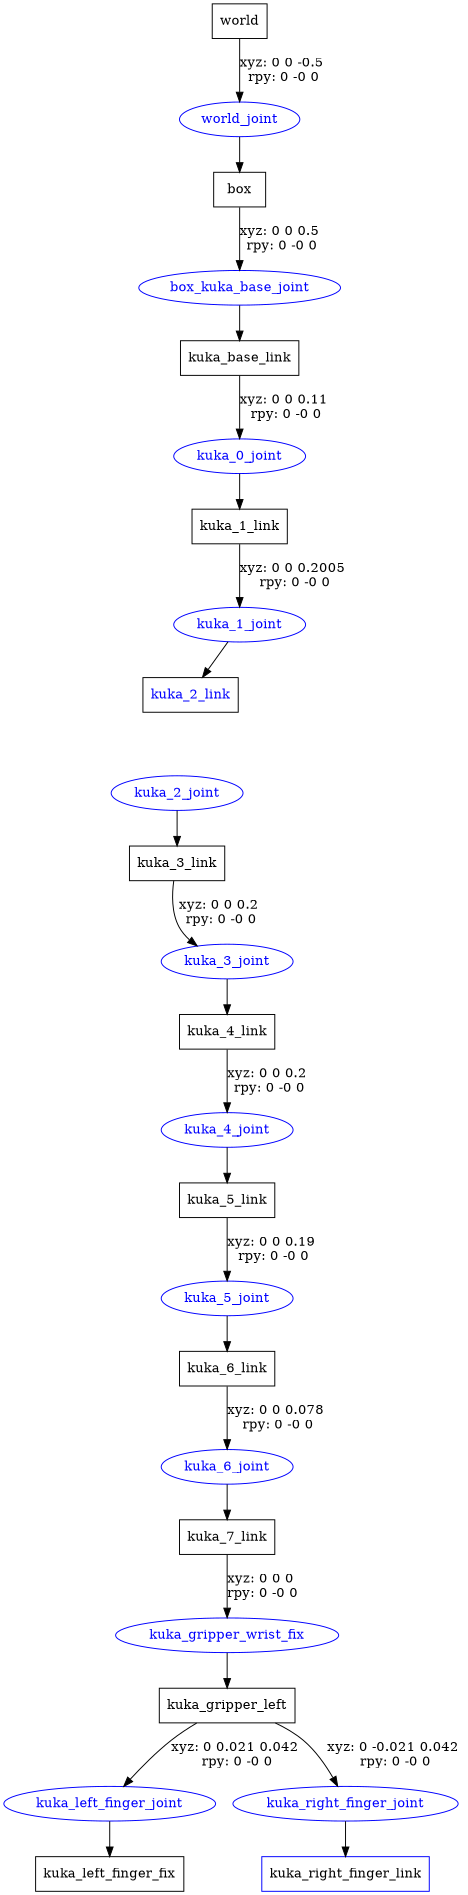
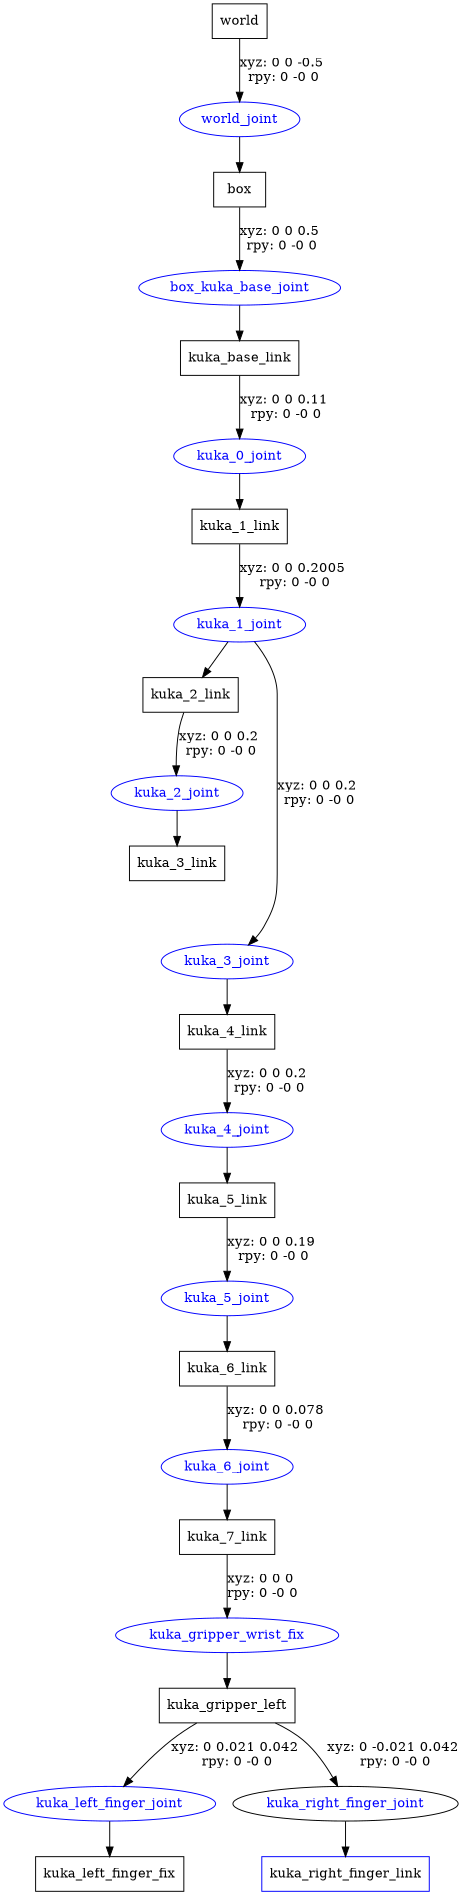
  digraph {
    node [shape=box color=blue]
    n1 [label=world color=""]
    world_joint [fontcolor=blue shape=ellipse]
    n3 [label=box color=""]
    box_kuka_base_joint [fontcolor=blue shape=ellipse]
    n5 [label=kuka_base_link color=""]
    kuka_0_joint [fontcolor=blue shape=ellipse]
    n7 [label=kuka_1_link color=""]
    kuka_1_joint [fontcolor=blue shape=ellipse]
-   n9 [label=kuka_2_link fontcolor=blue color=""]
+   n9 [label=kuka_2_link color=""]
    kuka_2_joint [fontcolor=blue shape=ellipse]
    n11 [label=kuka_3_link color=""]
    kuka_3_joint [fontcolor=blue shape=ellipse]
    n13 [label=kuka_4_link color=""]
    kuka_4_joint [fontcolor=blue shape=ellipse]
    n15 [label=kuka_5_link color=""]
    kuka_5_joint [fontcolor=blue shape=ellipse]
    n17 [label=kuka_6_link color=""]
    kuka_6_joint [fontcolor=blue shape=ellipse]
    n19 [label=kuka_7_link color=""]
    kuka_gripper_wrist_fix [fontcolor=blue shape=ellipse]
    n21 [label=kuka_gripper_left color=""]
    kuka_left_finger_joint [fontcolor=blue shape=ellipse]
-   kuka_right_finger_joint [fontcolor=blue shape=ellipse]
+   kuka_right_finger_joint [color=black fontcolor=blue shape=ellipse]
    n24 [label=kuka_left_finger_fix color=""]
    n25 [label=kuka_right_finger_link]
    n1 -> world_joint [label="xyz: 0 0 -0.5 \nrpy: 0 -0 0"]
    world_joint -> n3
    n3 -> box_kuka_base_joint [label="xyz: 0 0 0.5 \nrpy: 0 -0 0"]
    box_kuka_base_joint -> n5
    n5 -> kuka_0_joint [label="xyz: 0 0 0.11 \nrpy: 0 -0 0"]
    kuka_0_joint -> n7
    n7 -> kuka_1_joint [label="xyz: 0 0 0.2005 \nrpy: 0 -0 0"]
    kuka_1_joint -> n9
+   n9 -> kuka_2_joint [label="xyz: 0 0 0.2 \nrpy: 0 -0 0"]
    kuka_2_joint -> n11
-   n11 -> kuka_3_joint [label="xyz: 0 0 0.2 \nrpy: 0 -0 0"]
+   kuka_1_joint -> kuka_3_joint [label="xyz: 0 0 0.2 \nrpy: 0 -0 0"]
    kuka_3_joint -> n13
    n13 -> kuka_4_joint [label="xyz: 0 0 0.2 \nrpy: 0 -0 0"]
    kuka_4_joint -> n15
    n15 -> kuka_5_joint [label="xyz: 0 0 0.19 \nrpy: 0 -0 0"]
    kuka_5_joint -> n17
    n17 -> kuka_6_joint [label="xyz: 0 0 0.078 \nrpy: 0 -0 0"]
    kuka_6_joint -> n19
    n19 -> kuka_gripper_wrist_fix [label="xyz: 0 0 0 \nrpy: 0 -0 0"]
    kuka_gripper_wrist_fix -> n21
    n21 -> kuka_left_finger_joint [label="xyz: 0 0.021 0.042 \nrpy: 0 -0 0"]
    n21 -> kuka_right_finger_joint [label="xyz: 0 -0.021 0.042 \nrpy: 0 -0 0"]
    kuka_left_finger_joint -> n24
    kuka_right_finger_joint -> n25
  }
